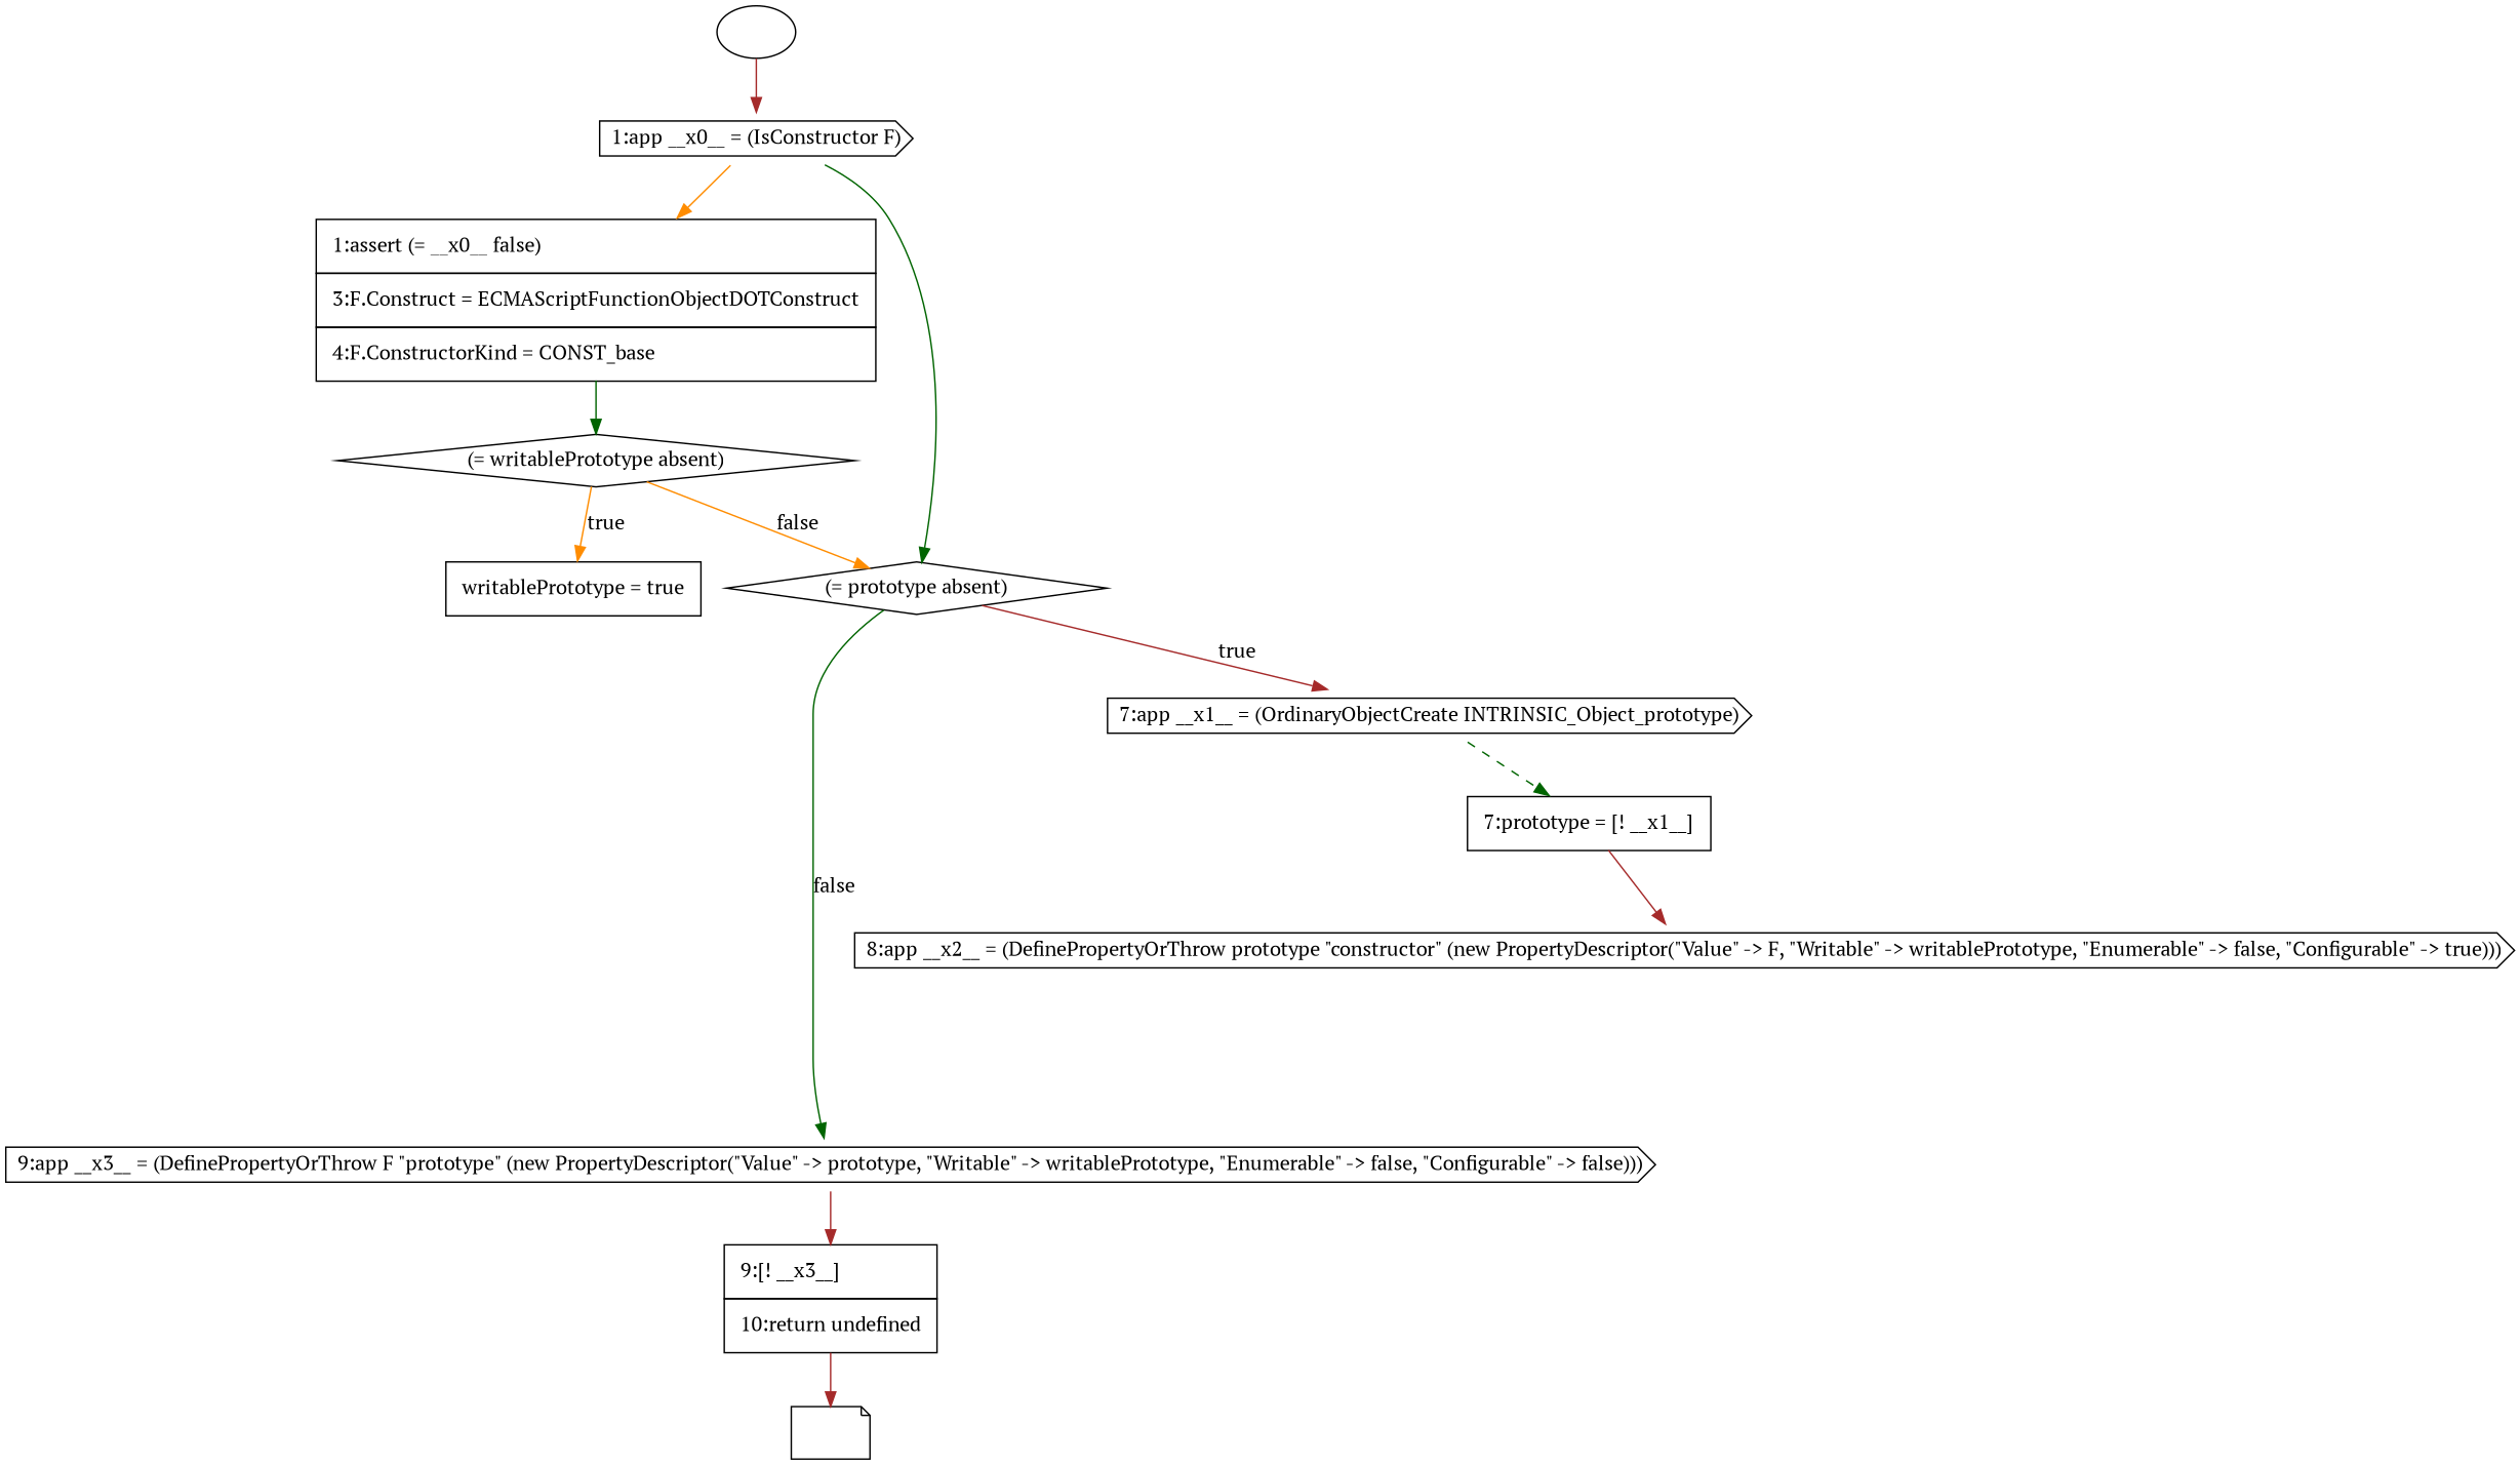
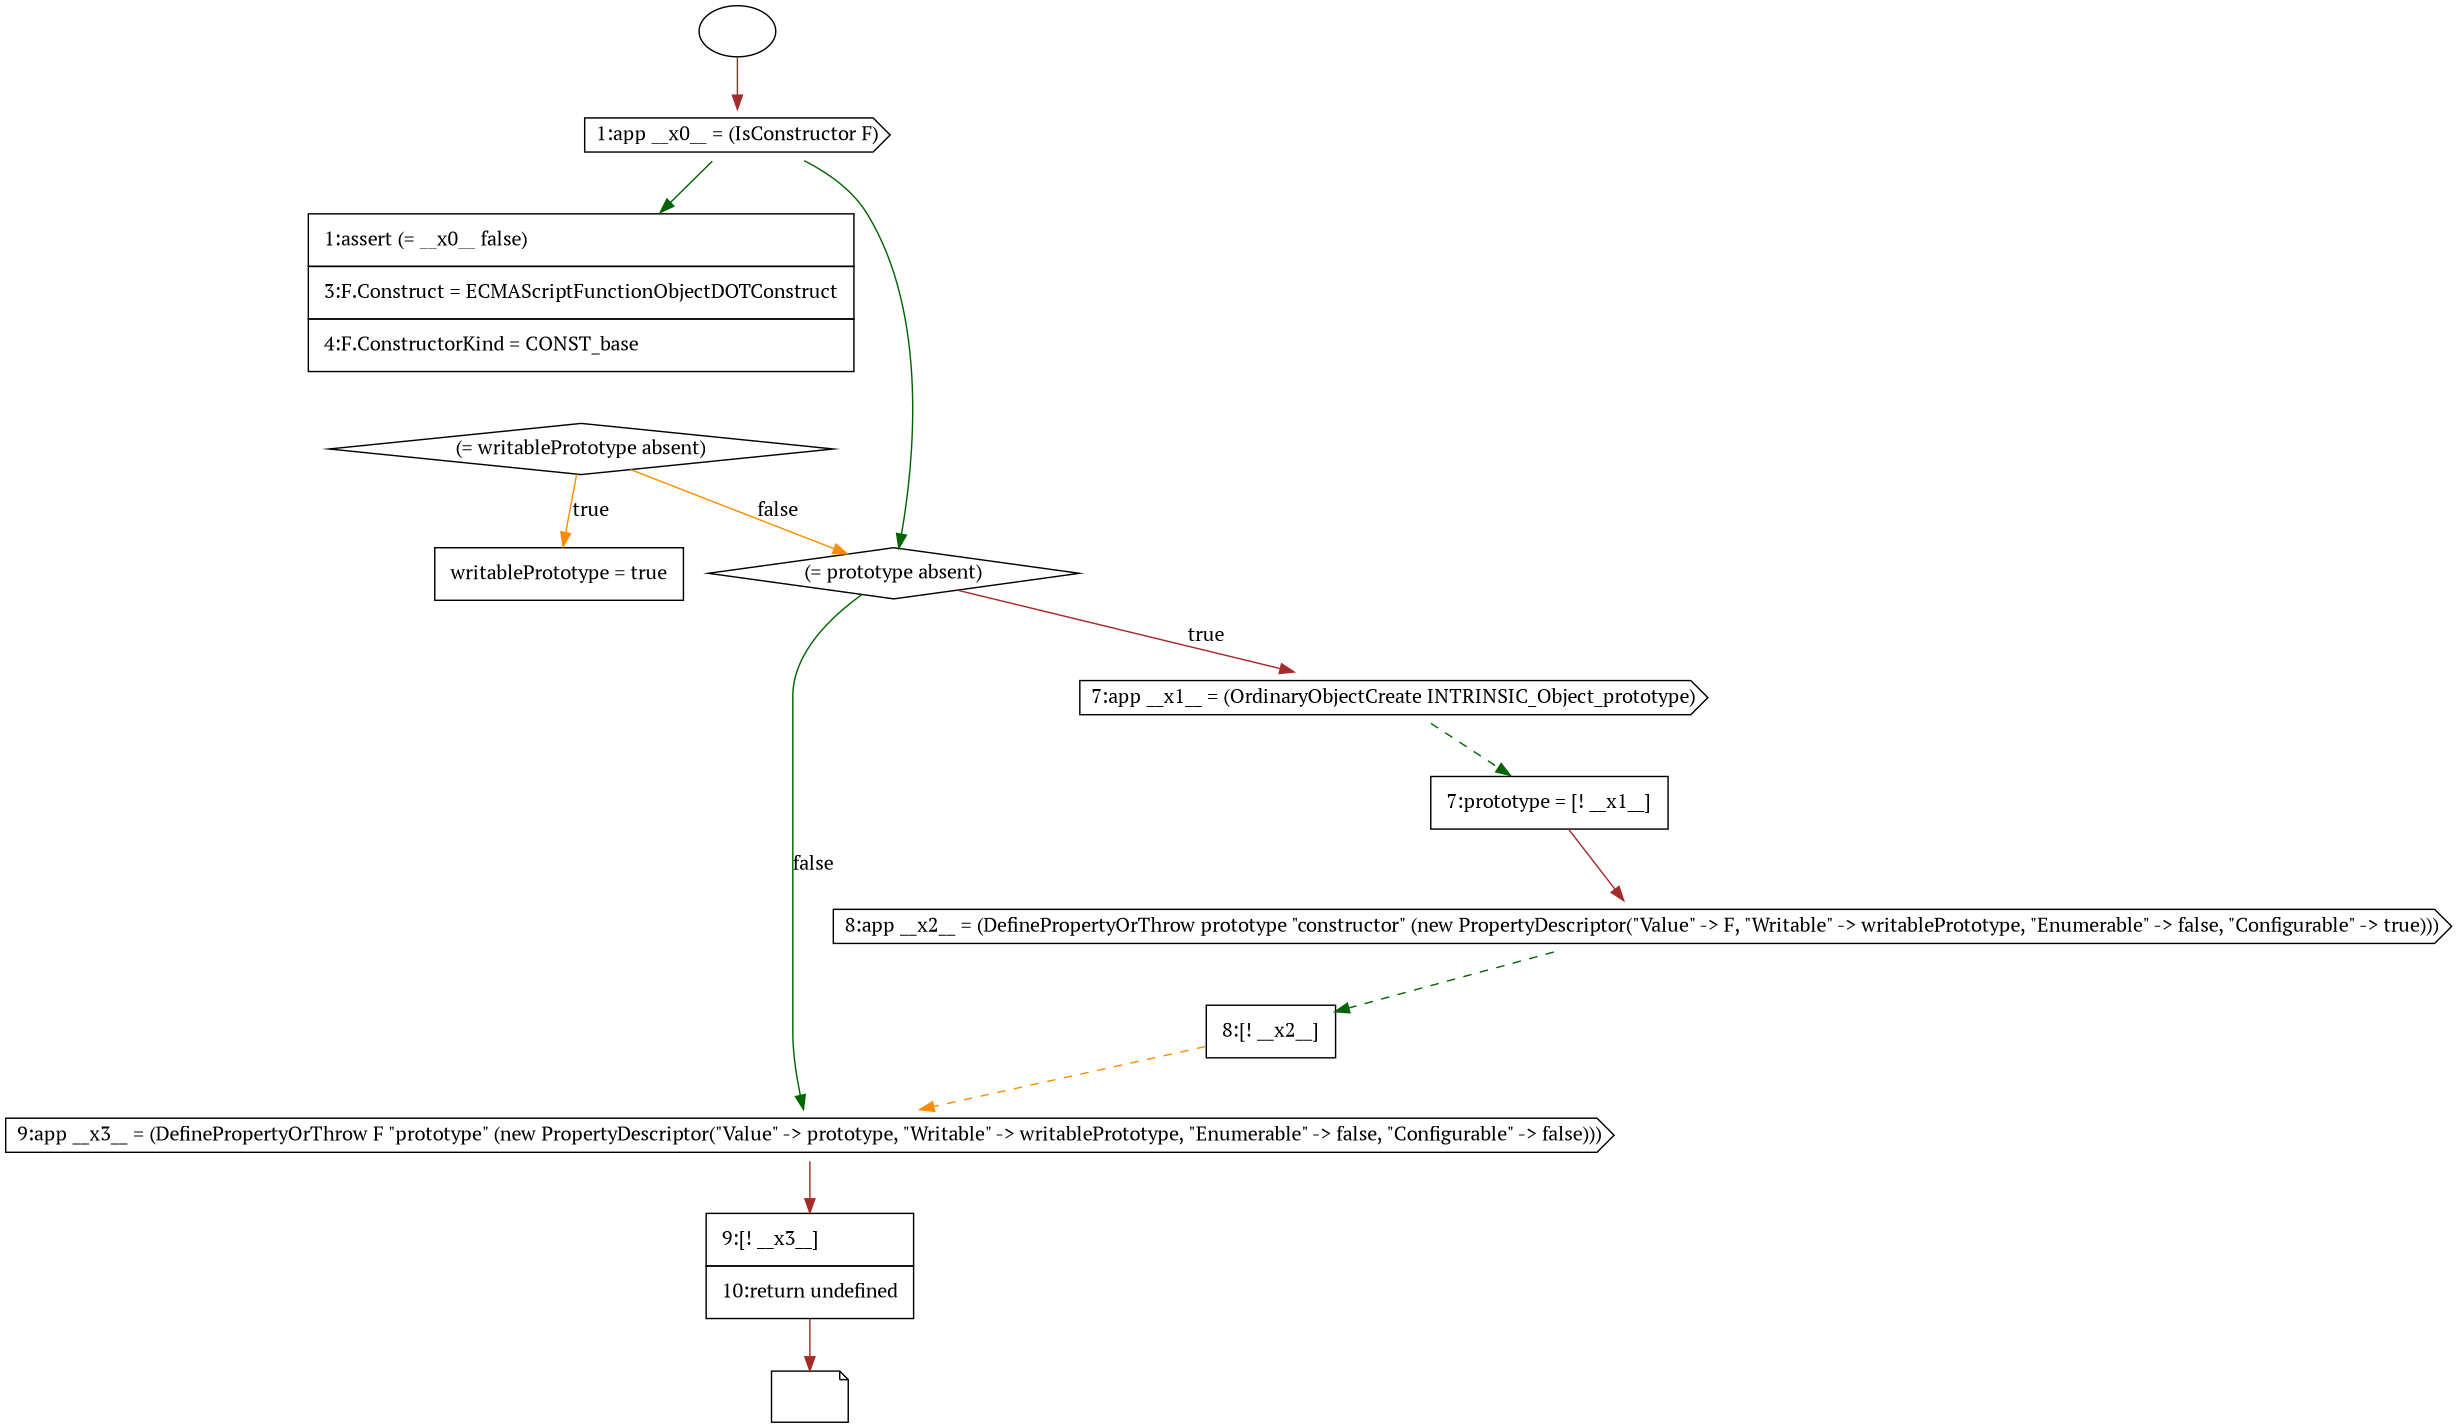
  digraph {
    fontname="PT Serif"
    node [color=black fillcolor=white fontname="PT Serif" shape=none style=filled]
    edge [color=darkgreen fontname="PT Serif" style=solid]
    n1 [label=<<font color="black">1:app __x0__ = (IsConstructor F)</font>> shape=cds]
    n2 [label=<<font color="black">     <table border="0" cellborder="1" cellspacing="0" cellpadding="10">       <tr><td align="left">1:assert (= __x0__ false)</td></tr>       <tr><td align="left">3:F.Construct = ECMAScriptFunctionObjectDOTConstruct</td></tr>       <tr><td align="left">4:F.ConstructorKind = CONST_base</td></tr>     </table>   </font>> margin=0]
    n3 [label=<<font color="black">(= prototype absent)</font>> shape=diamond]
    n4 [label=<<font color="black">(= writablePrototype absent)</font>> shape=diamond]
    n5 [label=<<font color="black">     <table border="0" cellborder="1" cellspacing="0" cellpadding="10">       <tr><td align="left">9:[! __x3__]</td></tr>       <tr><td align="left">10:return undefined</td></tr>     </table>   </font>> margin=0]
    n6 [label=" " shape=note]
    n7 [label=<<font color="black">     <table border="0" cellborder="1" cellspacing="0" cellpadding="10">       <tr><td align="left">writablePrototype = true</td></tr>     </table>   </font>> margin=0]
    n8 [label=<<font color="black">8:app __x2__ = (DefinePropertyOrThrow prototype &quot;constructor&quot; (new PropertyDescriptor(&quot;Value&quot; -&gt; F, &quot;Writable&quot; -&gt; writablePrototype, &quot;Enumerable&quot; -&gt; false, &quot;Configurable&quot; -&gt; true)))</font>> shape=cds]
+   n9 [label=<<font color="black">     <table border="0" cellborder="1" cellspacing="0" cellpadding="10">       <tr><td align="left">8:[! __x2__]</td></tr>     </table>   </font>> margin=0]
    n10 [label=<<font color="black">9:app __x3__ = (DefinePropertyOrThrow F &quot;prototype&quot; (new PropertyDescriptor(&quot;Value&quot; -&gt; prototype, &quot;Writable&quot; -&gt; writablePrototype, &quot;Enumerable&quot; -&gt; false, &quot;Configurable&quot; -&gt; false)))</font>> shape=cds]
    n11 [label=<<font color="black">7:app __x1__ = (OrdinaryObjectCreate INTRINSIC_Object_prototype)</font>> shape=cds]
    n12 [label=<<font color="black">     <table border="0" cellborder="1" cellspacing="0" cellpadding="10">       <tr><td align="left">7:prototype = [! __x1__]</td></tr>     </table>   </font>> margin=0]
    n13 [label=" " shape=ellipse]
-   n1 -> n2 [color=darkorange]
+   n1 -> n2
    n1 -> n3
-   n2 -> n4
    n3 -> n10 [label=<<font color="black">false</font>>]
    n3 -> n11 [color=brown label=<<font color="black">true</font>>]
    n4 -> n3 [color=darkorange label=<<font color="black">false</font>>]
    n4 -> n7 [color=darkorange label=<<font color="black">true</font>>]
    n5 -> n6 [color=brown]
+   n8 -> n9 [style=dashed]
+   n9 -> n10 [color=darkorange style=dashed]
    n10 -> n5 [color=brown]
    n11 -> n12 [style=dashed]
    n12 -> n8 [color=brown]
    n13 -> n1 [color=brown]
  }
